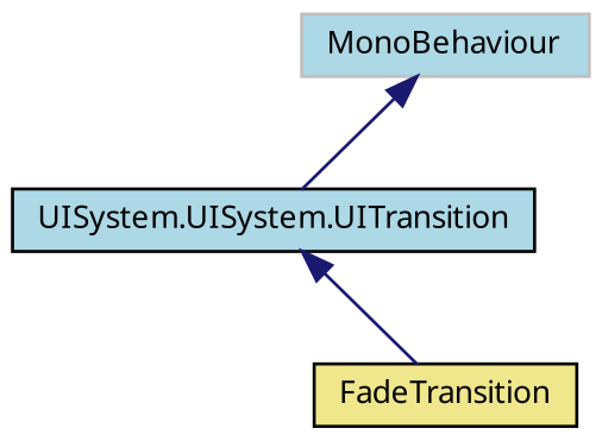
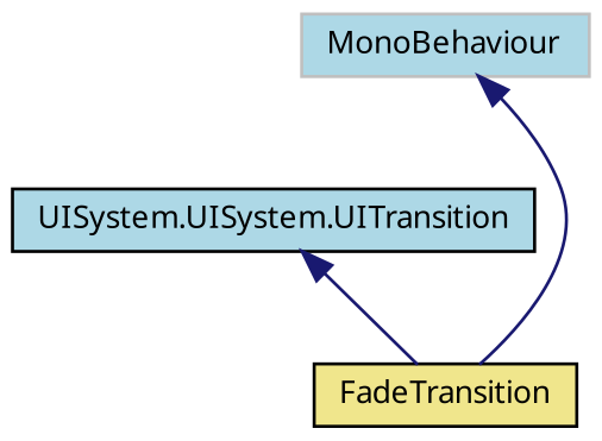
  digraph {
    fontname="Noto Sans"
    node [color=black fillcolor=lightblue fontname="Noto Sans" fontsize=10 shape=record style=filled]
    edge [color=midnightblue dir=back fontname="Noto Sans" fontsize=10 labelfontname=Helvetica labelfontsize=10 style=solid]
    n1 [fontcolor=black height=0.2 label="UISystem.UISystem.UITransition" width=0.4]
    n2 [fillcolor=khaki height=0.2 label=FadeTransition width=0.4]
    n3 [color=grey75 height=0.2 label=MonoBehaviour width=0.4]
    n1 -> n2
-   n3 -> n1
+   n3 -> n2
  }
